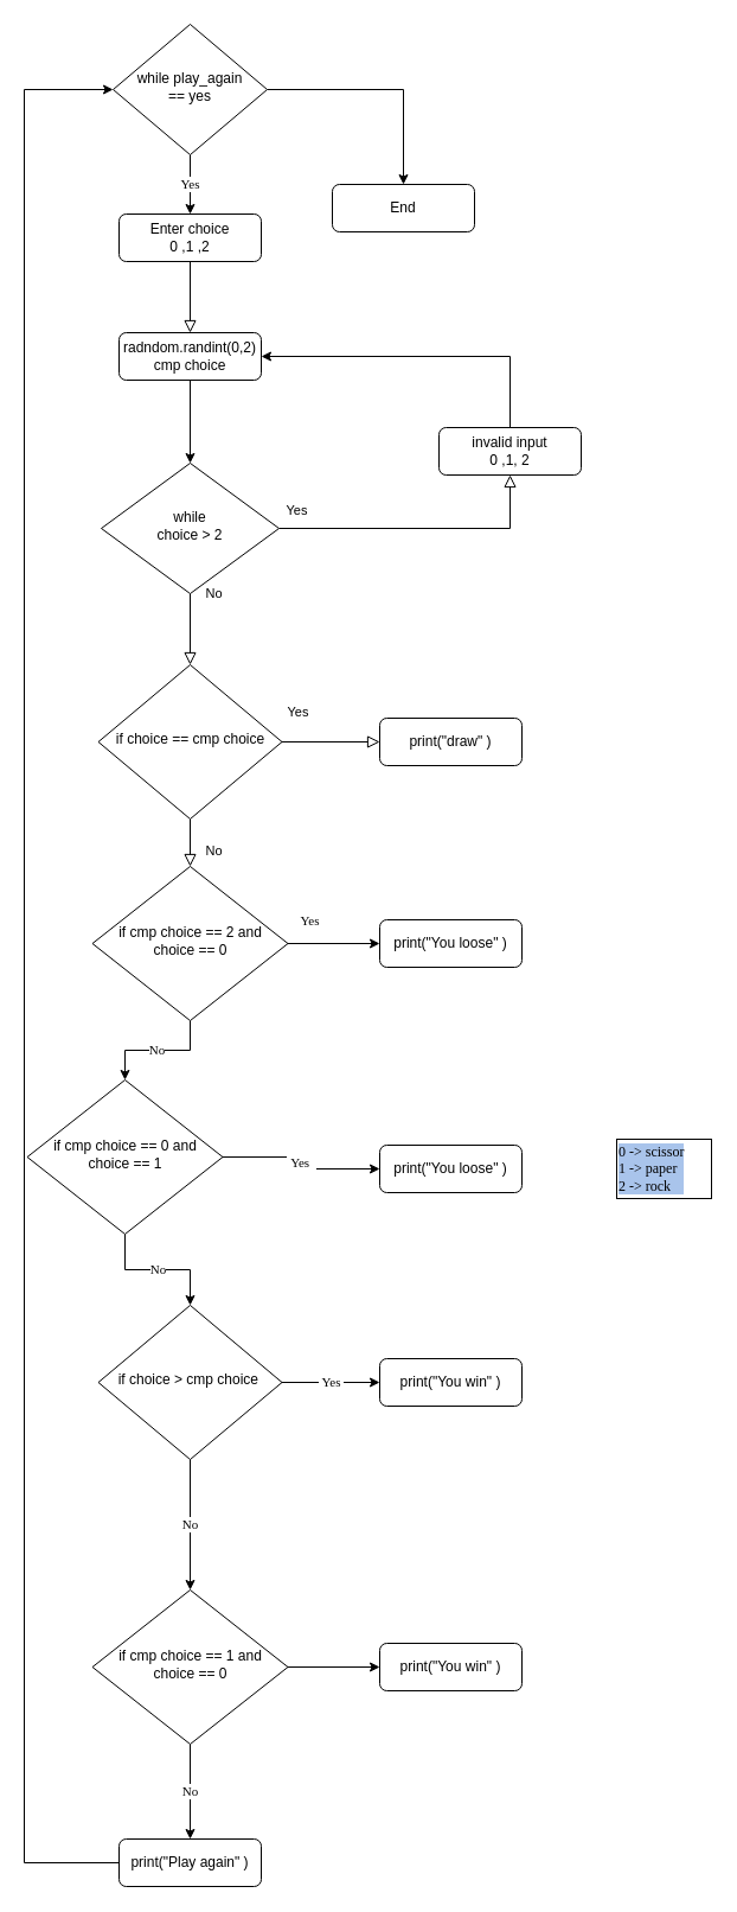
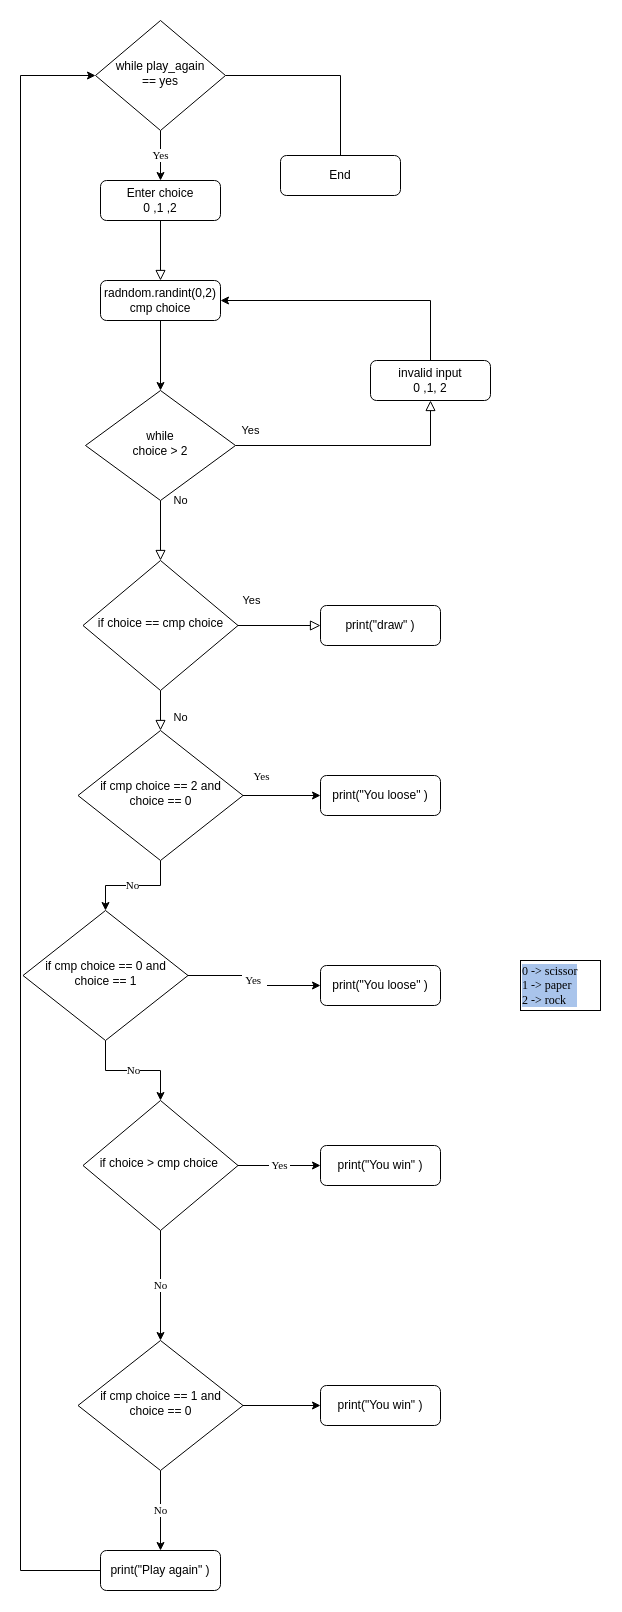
  <mxCell id="0" />
  <mxCell id="1" parent="0" />
  <mxCell id="2" value="" style="rounded=0;html=1;jettySize=auto;orthogonalLoop=1;fontSize=11;endArrow=block;endFill=0;endSize=8;strokeWidth=1;shadow=0;labelBackgroundColor=none;edgeStyle=orthogonalEdgeStyle;" parent="1" source="3" target="18" edge="1"><mxGeometry relative="1" as="geometry"><mxPoint x="170" y="370" as="targetPoint" /></mxGeometry></mxCell>
  <mxCell id="3" value="&lt;div&gt;Enter choice&lt;/div&gt;&lt;div&gt;0 ,1 ,2&lt;br&gt;&lt;/div&gt;" style="rounded=1;whiteSpace=wrap;html=1;fontSize=12;glass=0;strokeWidth=1;shadow=0;" parent="1" vertex="1"><mxGeometry x="100" y="180" width="120" height="40" as="geometry" /></mxCell>
  <mxCell id="4" value="Yes" style="rounded=0;html=1;jettySize=auto;orthogonalLoop=1;fontSize=11;endArrow=block;endFill=0;endSize=8;strokeWidth=1;shadow=0;labelBackgroundColor=none;edgeStyle=orthogonalEdgeStyle;" parent="1" source="6" target="11" edge="1"><mxGeometry x="-1" y="114" relative="1" as="geometry"><mxPoint x="-24" y="-70" as="offset" /></mxGeometry></mxCell>
  <mxCell id="5" value="No" style="edgeStyle=orthogonalEdgeStyle;rounded=0;html=1;jettySize=auto;orthogonalLoop=1;fontSize=11;endArrow=block;endFill=0;endSize=8;strokeWidth=1;shadow=0;labelBackgroundColor=none;exitX=1;exitY=0.5;exitDx=0;exitDy=0;" parent="1" source="6" target="8" edge="1"><mxGeometry x="-1" y="-78" relative="1" as="geometry"><mxPoint x="-55" y="-23" as="offset" /><Array as="points"><mxPoint x="430" y="445" /></Array></mxGeometry></mxCell>
  <mxCell id="6" value="while&lt;br&gt;choice &amp;gt; 2" style="rhombus;whiteSpace=wrap;html=1;shadow=0;fontFamily=Helvetica;fontSize=12;align=center;strokeWidth=1;spacing=6;spacingTop=-4;" parent="1" vertex="1"><mxGeometry x="85" y="390" width="150" height="110" as="geometry" /></mxCell>
  <mxCell id="7" style="edgeStyle=orthogonalEdgeStyle;rounded=0;orthogonalLoop=1;jettySize=auto;html=1;entryX=1;entryY=0.5;entryDx=0;entryDy=0;" parent="1" source="8" target="18" edge="1"><mxGeometry relative="1" as="geometry"><mxPoint x="520" y="370" as="sourcePoint" /><Array as="points"><mxPoint x="430" y="300" /></Array></mxGeometry></mxCell>
  <mxCell id="8" value="&lt;div&gt;invalid input&lt;/div&gt;&lt;div&gt;0 ,1, 2&lt;br&gt;&lt;/div&gt;" style="rounded=1;whiteSpace=wrap;html=1;fontSize=12;glass=0;strokeWidth=1;shadow=0;" parent="1" vertex="1"><mxGeometry x="370" y="360" width="120" height="40" as="geometry" /></mxCell>
  <mxCell id="9" value="No" style="rounded=0;html=1;jettySize=auto;orthogonalLoop=1;fontSize=11;endArrow=block;endFill=0;endSize=8;strokeWidth=1;shadow=0;labelBackgroundColor=none;edgeStyle=orthogonalEdgeStyle;" parent="1" source="11" target="16" edge="1"><mxGeometry x="0.333" y="20" relative="1" as="geometry"><mxPoint as="offset" /></mxGeometry></mxCell>
  <mxCell id="10" value="Yes" style="edgeStyle=orthogonalEdgeStyle;rounded=0;html=1;jettySize=auto;orthogonalLoop=1;fontSize=11;endArrow=block;endFill=0;endSize=8;strokeWidth=1;shadow=0;labelBackgroundColor=none;" parent="1" source="11" target="12" edge="1"><mxGeometry x="-0.697" y="25" relative="1" as="geometry"><mxPoint x="1" as="offset" /></mxGeometry></mxCell>
  <mxCell id="11" value="if choice == cmp choice" style="rhombus;whiteSpace=wrap;html=1;shadow=0;fontFamily=Helvetica;fontSize=12;align=center;strokeWidth=1;spacing=6;spacingTop=-4;" parent="1" vertex="1"><mxGeometry x="82.5" y="560" width="155" height="130" as="geometry" /></mxCell>
  <mxCell id="12" value="print(&quot;draw&quot; )" style="rounded=1;whiteSpace=wrap;html=1;fontSize=12;glass=0;strokeWidth=1;shadow=0;" parent="1" vertex="1"><mxGeometry x="320" y="605" width="120" height="40" as="geometry" /></mxCell>
  <mxCell id="13" style="edgeStyle=orthogonalEdgeStyle;rounded=0;orthogonalLoop=1;jettySize=auto;html=1;fontFamily=Tahoma;" parent="1" source="16" target="20" edge="1"><mxGeometry relative="1" as="geometry" /></mxCell>
  <mxCell id="14" value="Yes" style="edgeLabel;html=1;align=center;verticalAlign=middle;resizable=0;points=[];fontFamily=Tahoma;" parent="13" vertex="1" connectable="0"><mxGeometry x="-0.262" y="-5" relative="1" as="geometry"><mxPoint x="-11.5" y="-25" as="offset" /></mxGeometry></mxCell>
  <mxCell id="15" value="No" style="edgeStyle=orthogonalEdgeStyle;rounded=0;orthogonalLoop=1;jettySize=auto;html=1;fontFamily=Tahoma;" parent="1" source="16" target="23" edge="1"><mxGeometry relative="1" as="geometry" /></mxCell>
  <mxCell id="16" value="if cmp choice == 2 and choice == 0" style="rhombus;whiteSpace=wrap;html=1;shadow=0;fontFamily=Helvetica;fontSize=12;align=center;strokeWidth=1;spacing=6;spacingTop=-4;" parent="1" vertex="1"><mxGeometry x="77.5" y="730" width="165" height="130" as="geometry" /></mxCell>
  <mxCell id="17" style="edgeStyle=orthogonalEdgeStyle;rounded=0;orthogonalLoop=1;jettySize=auto;html=1;entryX=0.5;entryY=0;entryDx=0;entryDy=0;" parent="1" source="18" target="6" edge="1"><mxGeometry relative="1" as="geometry" /></mxCell>
  <mxCell id="18" value="&lt;div&gt;radndom.randint(0,2)&lt;/div&gt;&lt;div&gt;cmp choice&lt;/div&gt;" style="rounded=1;whiteSpace=wrap;html=1;fontSize=12;glass=0;strokeWidth=1;shadow=0;" parent="1" vertex="1"><mxGeometry x="100" y="280" width="120" height="40" as="geometry" /></mxCell>
  <mxCell id="19" value="0 -&amp;gt; scissor&lt;br&gt;1 -&amp;gt; paper&lt;br&gt;2 -&amp;gt; rock" style="text;html=1;resizable=0;autosize=1;align=left;verticalAlign=middle;points=[];fillColor=none;rounded=0;fontFamily=Tahoma;labelBackgroundColor=#A9C4EB;strokeColor=#000000;" parent="1" vertex="1"><mxGeometry x="520" y="960" width="80" height="50" as="geometry" /></mxCell>
  <mxCell id="20" value="print(&quot;You loose&quot; )" style="rounded=1;whiteSpace=wrap;html=1;fontSize=12;glass=0;strokeWidth=1;shadow=0;" parent="1" vertex="1"><mxGeometry x="320" y="775" width="120" height="40" as="geometry" /></mxCell>
  <mxCell id="21" value="&amp;nbsp;Yes&amp;nbsp;&amp;nbsp;" style="edgeStyle=orthogonalEdgeStyle;rounded=0;orthogonalLoop=1;jettySize=auto;html=1;fontFamily=Tahoma;" parent="1" source="23" target="24" edge="1"><mxGeometry relative="1" as="geometry" /></mxCell>
  <mxCell id="22" value="No" style="edgeStyle=orthogonalEdgeStyle;rounded=0;orthogonalLoop=1;jettySize=auto;html=1;fontFamily=Tahoma;" parent="1" source="23" target="27" edge="1"><mxGeometry relative="1" as="geometry"><mxPoint x="160" y="1100" as="targetPoint" /></mxGeometry></mxCell>
  <mxCell id="23" value="if cmp choice == 0 and choice == 1" style="rhombus;whiteSpace=wrap;html=1;shadow=0;fontFamily=Helvetica;fontSize=12;align=center;strokeWidth=1;spacing=6;spacingTop=-4;" parent="1" vertex="1"><mxGeometry x="22.5" y="910" width="165" height="130" as="geometry" /></mxCell>
  <mxCell id="24" value="print(&quot;You loose&quot; )" style="rounded=1;whiteSpace=wrap;html=1;fontSize=12;glass=0;strokeWidth=1;shadow=0;" parent="1" vertex="1"><mxGeometry x="320" y="965" width="120" height="40" as="geometry" /></mxCell>
  <mxCell id="25" value="No" style="edgeStyle=orthogonalEdgeStyle;rounded=0;orthogonalLoop=1;jettySize=auto;html=1;fontFamily=Tahoma;" parent="1" source="36" target="29" edge="1"><mxGeometry relative="1" as="geometry" /></mxCell>
  <mxCell id="26" value="&amp;nbsp;Yes&amp;nbsp;" style="edgeStyle=orthogonalEdgeStyle;rounded=0;orthogonalLoop=1;jettySize=auto;html=1;fontFamily=Tahoma;" parent="1" source="27" target="33" edge="1"><mxGeometry relative="1" as="geometry" /></mxCell>
  <mxCell id="27" value="if choice &amp;gt; cmp choice&amp;nbsp;" style="rhombus;whiteSpace=wrap;html=1;shadow=0;fontFamily=Helvetica;fontSize=12;align=center;strokeWidth=1;spacing=6;spacingTop=-4;" parent="1" vertex="1"><mxGeometry x="82.5" y="1100" width="155" height="130" as="geometry" /></mxCell>
  <mxCell id="28" style="edgeStyle=orthogonalEdgeStyle;rounded=0;orthogonalLoop=1;jettySize=auto;html=1;fontFamily=Tahoma;entryX=0;entryY=0.5;entryDx=0;entryDy=0;exitX=0;exitY=0.5;exitDx=0;exitDy=0;" parent="1" source="29" target="32" edge="1"><mxGeometry relative="1" as="geometry"><Array as="points"><mxPoint x="20" y="1570" /><mxPoint x="20" y="75" /></Array></mxGeometry></mxCell>
  <mxCell id="29" value="print(&quot;Play again&quot; )" style="rounded=1;whiteSpace=wrap;html=1;fontSize=12;glass=0;strokeWidth=1;shadow=0;" parent="1" vertex="1"><mxGeometry x="100" y="1550" width="120" height="40" as="geometry" /></mxCell>
  <mxCell id="30" value="Yes" style="edgeStyle=orthogonalEdgeStyle;rounded=0;orthogonalLoop=1;jettySize=auto;html=1;fontFamily=Tahoma;" parent="1" source="32" target="3" edge="1"><mxGeometry relative="1" as="geometry" /></mxCell>
- <mxCell id="31" value="" style="edgeStyle=orthogonalEdgeStyle;rounded=0;orthogonalLoop=1;jettySize=auto;html=1;fontFamily=Tahoma;" parent="1" source="32" target="34" edge="1"><mxGeometry relative="1" as="geometry" /></mxCell>
+ <mxCell id="31" value="" style="edgeStyle=orthogonalEdgeStyle;rounded=0;orthogonalLoop=1;jettySize=auto;html=1;fontFamily=Tahoma;endArrow=none;" parent="1" source="32" target="34" edge="1"><mxGeometry relative="1" as="geometry" /></mxCell>
  <mxCell id="32" value="while play_again&lt;br&gt;== yes" style="rhombus;whiteSpace=wrap;html=1;shadow=0;fontFamily=Helvetica;fontSize=12;align=center;strokeWidth=1;spacing=6;spacingTop=-4;" parent="1" vertex="1"><mxGeometry x="95" y="20" width="130" height="110" as="geometry" /></mxCell>
  <mxCell id="33" value="print(&quot;You win&quot; )" style="rounded=1;whiteSpace=wrap;html=1;fontSize=12;glass=0;strokeWidth=1;shadow=0;" parent="1" vertex="1"><mxGeometry x="320" y="1145" width="120" height="40" as="geometry" /></mxCell>
  <mxCell id="34" value="&lt;div&gt;End&lt;/div&gt;" style="rounded=1;whiteSpace=wrap;html=1;fontSize=12;glass=0;strokeWidth=1;shadow=0;" parent="1" vertex="1"><mxGeometry x="280" y="155" width="120" height="40" as="geometry" /></mxCell>
  <mxCell id="35" value="" style="edgeStyle=orthogonalEdgeStyle;rounded=0;orthogonalLoop=1;jettySize=auto;html=1;fontFamily=Tahoma;" parent="1" source="36" target="38" edge="1"><mxGeometry relative="1" as="geometry" /></mxCell>
  <mxCell id="36" value="if cmp choice == 1 and choice == 0" style="rhombus;whiteSpace=wrap;html=1;shadow=0;fontFamily=Helvetica;fontSize=12;align=center;strokeWidth=1;spacing=6;spacingTop=-4;" parent="1" vertex="1"><mxGeometry x="77.5" y="1340" width="165" height="130" as="geometry" /></mxCell>
  <mxCell id="37" value="No" style="edgeStyle=orthogonalEdgeStyle;rounded=0;orthogonalLoop=1;jettySize=auto;html=1;fontFamily=Tahoma;" parent="1" source="27" target="36" edge="1"><mxGeometry relative="1" as="geometry"><mxPoint x="160" y="1230" as="sourcePoint" /><mxPoint x="160" y="1550" as="targetPoint" /></mxGeometry></mxCell>
  <mxCell id="38" value="print(&quot;You win&quot; )" style="rounded=1;whiteSpace=wrap;html=1;fontSize=12;glass=0;strokeWidth=1;shadow=0;" parent="1" vertex="1"><mxGeometry x="320" y="1385" width="120" height="40" as="geometry" /></mxCell>
